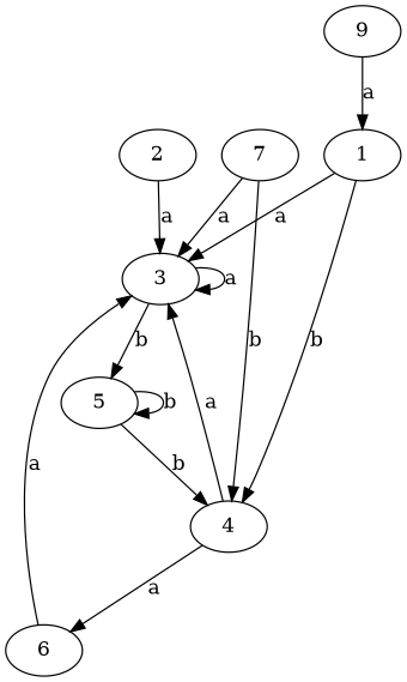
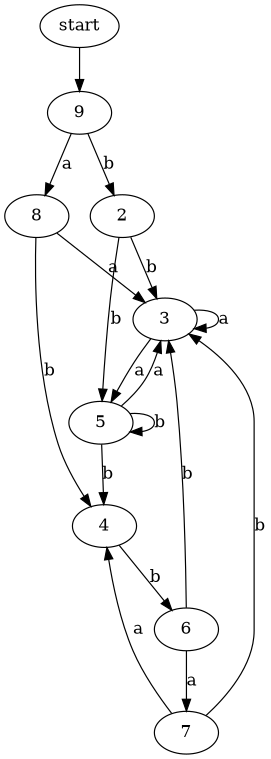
  digraph {
    accept="0, 1, 2, 3, 6"
    alphabet="a, b"
    n1 [label=9]
-   1
+   start
+   1 [label=8]
    2
    3
    4
    5
    6
    7
    n1 -> 1 [label=a]
+   n1 -> 2 [label=b]
+   start -> n1
    1 -> 3 [label=a]
    1 -> 4 [label=b]
-   2 -> 3 [label=a]
+   2 -> 3 [label=b]
+   2 -> 5 [label=b]
    3 -> 3 [label=a]
-   3 -> 5 [label=b]
-   4 -> 6 [label=a]
-   4 -> 3 [label=a]
+   3 -> 5 [label=a]
+   4 -> 6 [label=b]
+   5 -> 3 [label=a]
    5 -> 4 [label=b]
    5 -> 5 [label=b]
-   6 -> 3 [label=a]
-   7 -> 3 [label=a]
-   7 -> 4 [label=b]
+   6 -> 3 [label=b]
+   6 -> 7 [label=a]
+   7 -> 3 [label=b]
+   7 -> 4 [label=a]
  }
